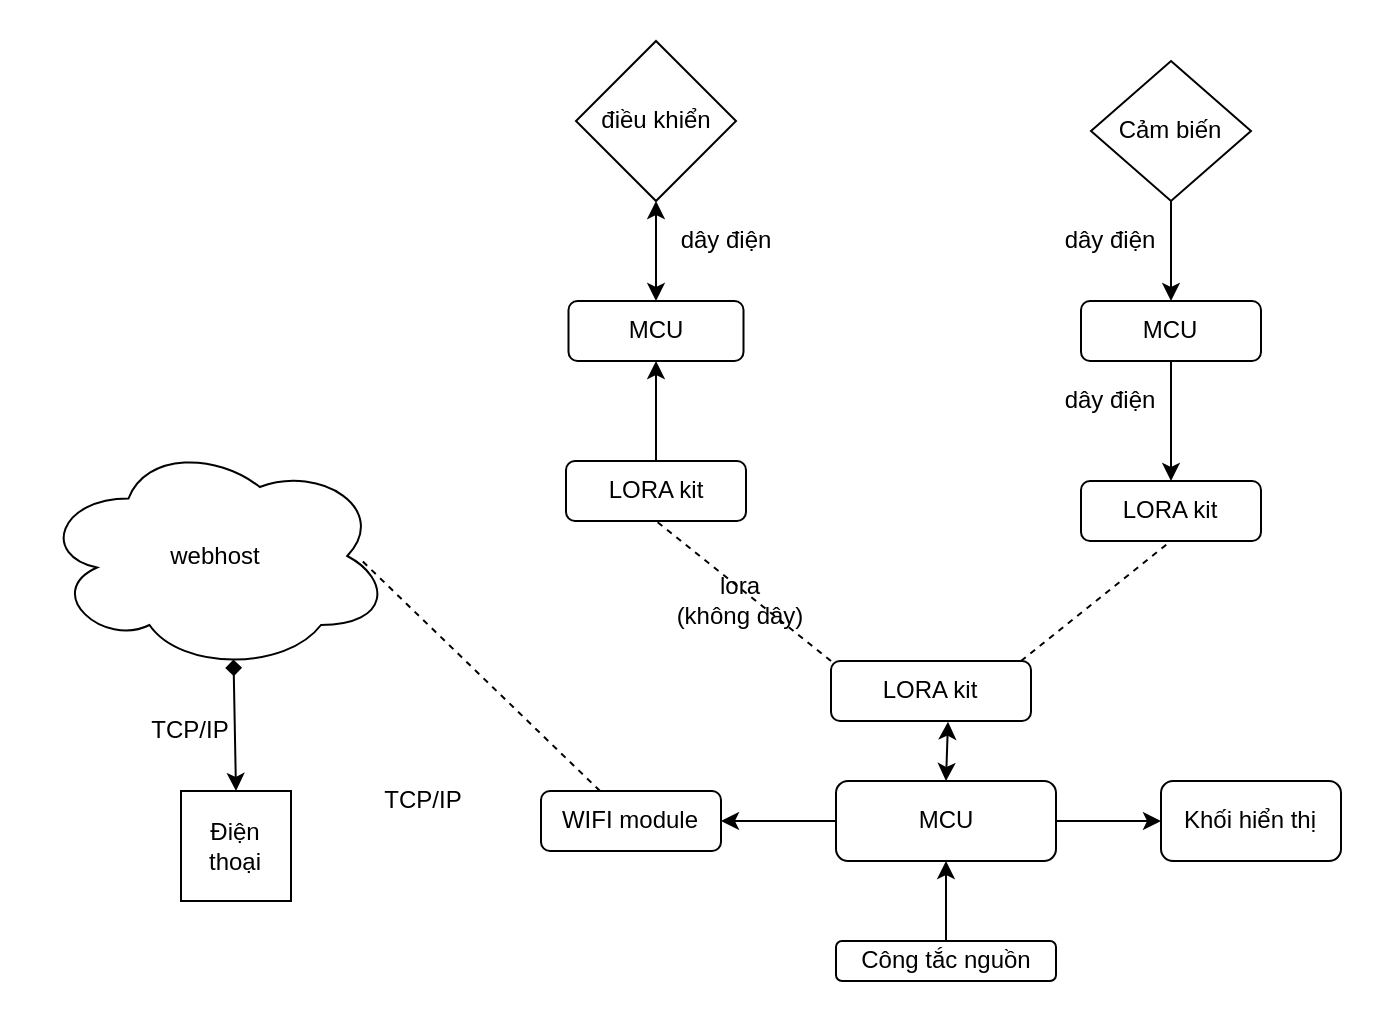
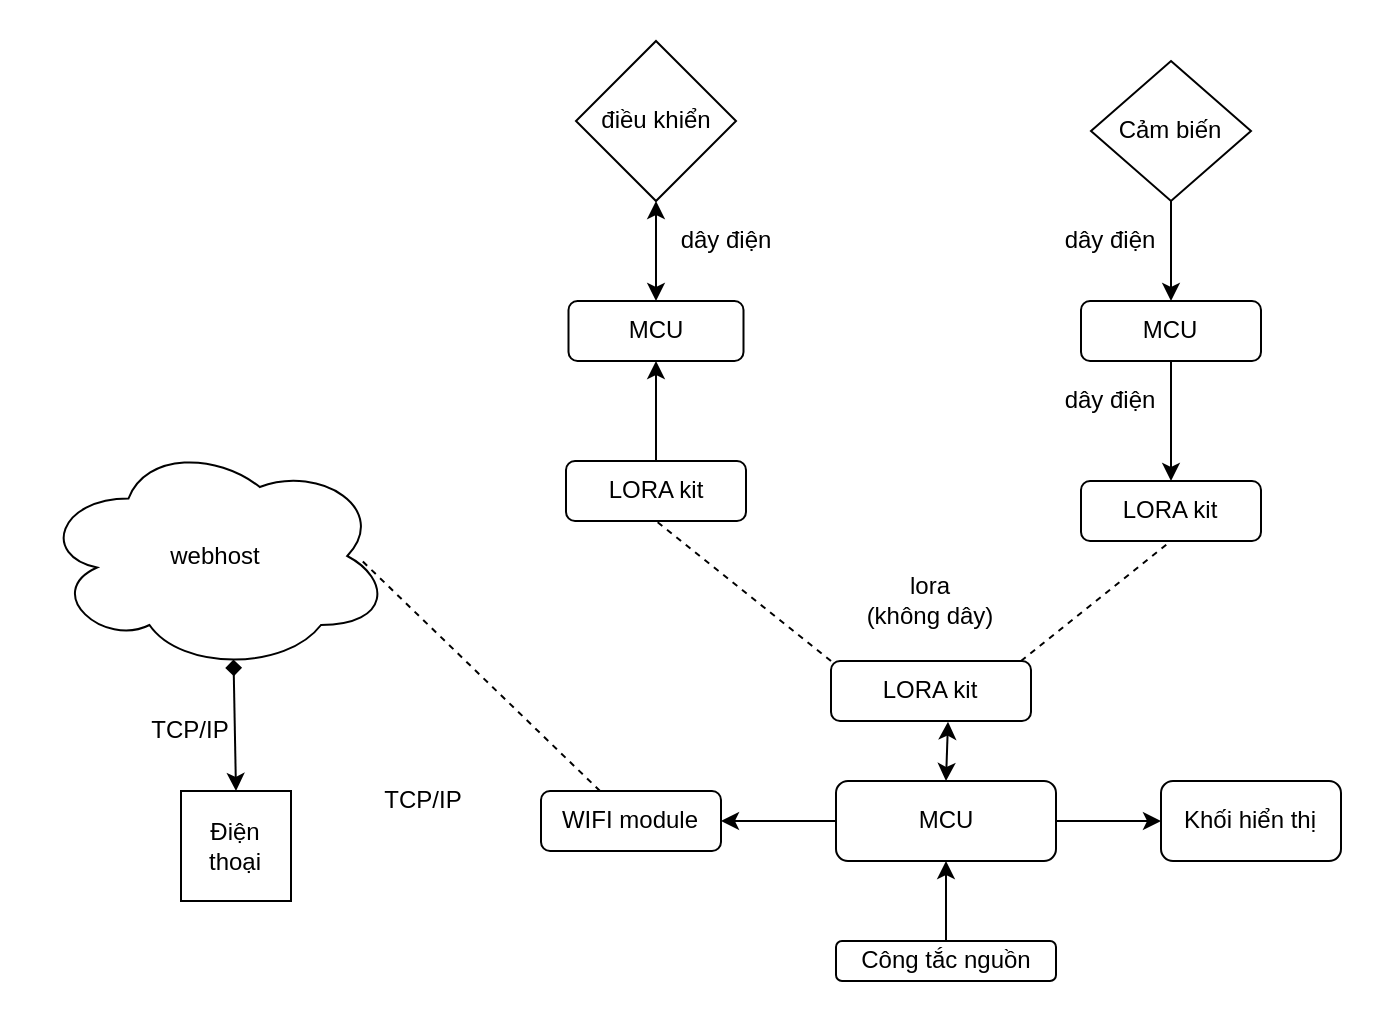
  <mxCell id="0" />
  <mxCell id="1" parent="0" />
  <mxCell id="2" value="" style="edgeStyle=orthogonalEdgeStyle;rounded=0;orthogonalLoop=1;jettySize=auto;html=1;" parent="1" source="4" target="28" edge="1"><mxGeometry relative="1" as="geometry" /></mxCell>
  <mxCell id="3" value="" style="edgeStyle=orthogonalEdgeStyle;rounded=0;orthogonalLoop=1;jettySize=auto;html=1;" edge="1" parent="1" source="4" target="31"><mxGeometry relative="1" as="geometry" /></mxCell>
  <mxCell id="4" value="MCU" style="rounded=1;whiteSpace=wrap;html=1;" parent="1" vertex="1"><mxGeometry x="417.5" y="390" width="110" height="40" as="geometry" /></mxCell>
  <mxCell id="5" value="MCU" style="rounded=1;whiteSpace=wrap;html=1;" parent="1" vertex="1"><mxGeometry x="283.75" y="150" width="87.5" height="30" as="geometry" /></mxCell>
  <mxCell id="6" value="LORA kit" style="rounded=1;whiteSpace=wrap;html=1;" parent="1" vertex="1"><mxGeometry x="540" y="240" width="90" height="30" as="geometry" /></mxCell>
- <mxCell id="7" value="lora&lt;br&gt;(không dây)" style="text;html=1;strokeColor=none;fillColor=none;align=center;verticalAlign=middle;whiteSpace=wrap;rounded=0;" parent="1" vertex="1"><mxGeometry x="325" y="290" width="90" height="20" as="geometry" /></mxCell>
+ <mxCell id="7" value="lora&lt;br&gt;(không dây)" style="text;html=1;strokeColor=none;fillColor=none;align=center;verticalAlign=middle;whiteSpace=wrap;rounded=0;" parent="1" vertex="1"><mxGeometry x="420" y="290" width="90" height="20" as="geometry" /></mxCell>
  <mxCell id="8" value="" style="edgeStyle=orthogonalEdgeStyle;rounded=0;orthogonalLoop=1;jettySize=auto;html=1;" parent="1" source="9" target="18" edge="1"><mxGeometry relative="1" as="geometry" /></mxCell>
  <mxCell id="9" value="Cảm biến" style="rhombus;whiteSpace=wrap;html=1;" parent="1" vertex="1"><mxGeometry x="545" y="30" width="80" height="70" as="geometry" /></mxCell>
  <mxCell id="10" value="dây điện" style="text;html=1;strokeColor=none;fillColor=none;align=center;verticalAlign=middle;whiteSpace=wrap;rounded=0;" parent="1" vertex="1"><mxGeometry x="500" y="110" width="110" height="20" as="geometry" /></mxCell>
  <mxCell id="11" value="điều khiển" style="rhombus;whiteSpace=wrap;html=1;" parent="1" vertex="1"><mxGeometry x="287.5" y="20" width="80" height="80" as="geometry" /></mxCell>
  <mxCell id="12" value="dây điện" style="text;html=1;strokeColor=none;fillColor=none;align=center;verticalAlign=middle;whiteSpace=wrap;rounded=0;" parent="1" vertex="1"><mxGeometry x="307.5" y="110" width="110" height="20" as="geometry" /></mxCell>
  <mxCell id="13" value="webhost" style="ellipse;shape=cloud;whiteSpace=wrap;html=1;" parent="1" vertex="1"><mxGeometry x="20" y="220" width="175" height="115" as="geometry" /></mxCell>
  <mxCell id="14" value="TCP/IP" style="text;html=1;strokeColor=none;fillColor=none;align=center;verticalAlign=middle;whiteSpace=wrap;rounded=0;" parent="1" vertex="1"><mxGeometry x="175" y="380" width="72.5" height="40" as="geometry" /></mxCell>
  <mxCell id="15" value="Điện thoại" style="whiteSpace=wrap;html=1;aspect=fixed;" parent="1" vertex="1"><mxGeometry x="90" y="395" width="55" height="55" as="geometry" /></mxCell>
  <mxCell id="16" value="TCP/IP" style="text;html=1;strokeColor=none;fillColor=none;align=center;verticalAlign=middle;whiteSpace=wrap;rounded=0;" parent="1" vertex="1"><mxGeometry x="80" y="360" width="30" height="10" as="geometry" /></mxCell>
  <mxCell id="17" value="" style="edgeStyle=orthogonalEdgeStyle;rounded=0;orthogonalLoop=1;jettySize=auto;html=1;" parent="1" source="18" target="6" edge="1"><mxGeometry relative="1" as="geometry" /></mxCell>
  <mxCell id="18" value="MCU" style="rounded=1;whiteSpace=wrap;html=1;" parent="1" vertex="1"><mxGeometry x="540" y="150" width="90" height="30" as="geometry" /></mxCell>
  <mxCell id="19" value="" style="endArrow=classic;startArrow=classic;html=1;exitX=0.5;exitY=0;exitDx=0;exitDy=0;entryX=0.5;entryY=1;entryDx=0;entryDy=0;" parent="1" source="5" target="11" edge="1"><mxGeometry width="50" height="50" relative="1" as="geometry"><mxPoint x="447.5" y="190" as="sourcePoint" /><mxPoint x="497.5" y="140" as="targetPoint" /></mxGeometry></mxCell>
  <mxCell id="20" value="dây điện" style="text;html=1;strokeColor=none;fillColor=none;align=center;verticalAlign=middle;whiteSpace=wrap;rounded=0;" parent="1" vertex="1"><mxGeometry x="500" y="190" width="110" height="20" as="geometry" /></mxCell>
  <mxCell id="21" value="LORA kit" style="rounded=1;whiteSpace=wrap;html=1;" parent="1" vertex="1"><mxGeometry x="415" y="330" width="100" height="30" as="geometry" /></mxCell>
  <mxCell id="22" value="" style="endArrow=classic;startArrow=classic;html=1;entryX=0.585;entryY=1.011;entryDx=0;entryDy=0;entryPerimeter=0;exitX=0.5;exitY=0;exitDx=0;exitDy=0;" parent="1" source="4" target="21" edge="1"><mxGeometry width="50" height="50" relative="1" as="geometry"><mxPoint x="473" y="380" as="sourcePoint" /><mxPoint x="500" y="350" as="targetPoint" /></mxGeometry></mxCell>
  <mxCell id="23" value="" style="edgeStyle=orthogonalEdgeStyle;rounded=0;orthogonalLoop=1;jettySize=auto;html=1;entryX=0.5;entryY=1;entryDx=0;entryDy=0;" parent="1" source="24" target="5" edge="1"><mxGeometry relative="1" as="geometry"><mxPoint x="340" y="190" as="targetPoint" /></mxGeometry></mxCell>
  <mxCell id="24" value="LORA kit" style="rounded=1;whiteSpace=wrap;html=1;" parent="1" vertex="1"><mxGeometry x="282.5" y="230" width="90" height="30" as="geometry" /></mxCell>
  <mxCell id="25" value="" style="endArrow=none;dashed=1;html=1;entryX=0.5;entryY=1;entryDx=0;entryDy=0;" parent="1" target="6" edge="1"><mxGeometry width="50" height="50" relative="1" as="geometry"><mxPoint x="510" y="330" as="sourcePoint" /><mxPoint x="500" y="350" as="targetPoint" /></mxGeometry></mxCell>
  <mxCell id="26" value="" style="endArrow=none;dashed=1;html=1;entryX=0.5;entryY=1;entryDx=0;entryDy=0;exitX=0;exitY=0;exitDx=0;exitDy=0;" parent="1" source="21" target="24" edge="1"><mxGeometry width="50" height="50" relative="1" as="geometry"><mxPoint x="450" y="400" as="sourcePoint" /><mxPoint x="500" y="350" as="targetPoint" /></mxGeometry></mxCell>
  <mxCell id="27" value="" style="endArrow=diamond;startArrow=classic;html=1;entryX=0.55;entryY=0.95;entryDx=0;entryDy=0;entryPerimeter=0;exitX=0.5;exitY=0;exitDx=0;exitDy=0;" parent="1" source="15" target="13" edge="1"><mxGeometry width="50" height="50" relative="1" as="geometry"><mxPoint x="90" y="555" as="sourcePoint" /><mxPoint x="140" y="505" as="targetPoint" /><Array as="points" /></mxGeometry></mxCell>
  <mxCell id="28" value="Khối hiển thị" style="rounded=1;whiteSpace=wrap;html=1;" parent="1" vertex="1"><mxGeometry x="580" y="390" width="90" height="40" as="geometry" /></mxCell>
  <mxCell id="29" value="" style="edgeStyle=orthogonalEdgeStyle;rounded=0;orthogonalLoop=1;jettySize=auto;html=1;" parent="1" source="30" target="4" edge="1"><mxGeometry relative="1" as="geometry" /></mxCell>
  <mxCell id="30" value="Công tắc nguồn" style="rounded=1;whiteSpace=wrap;html=1;" parent="1" vertex="1"><mxGeometry x="417.5" y="470" width="110" height="20" as="geometry" /></mxCell>
  <mxCell id="31" value="WIFI module" style="rounded=1;whiteSpace=wrap;html=1;" vertex="1" parent="1"><mxGeometry x="270" y="395" width="90" height="30" as="geometry" /></mxCell>
  <mxCell id="32" value="" style="endArrow=none;dashed=1;html=1;entryX=0.914;entryY=0.516;entryDx=0;entryDy=0;entryPerimeter=0;" edge="1" parent="1" source="31" target="13"><mxGeometry width="50" height="50" relative="1" as="geometry"><mxPoint x="425" y="340" as="sourcePoint" /><mxPoint x="337.5" y="270" as="targetPoint" /></mxGeometry></mxCell>
